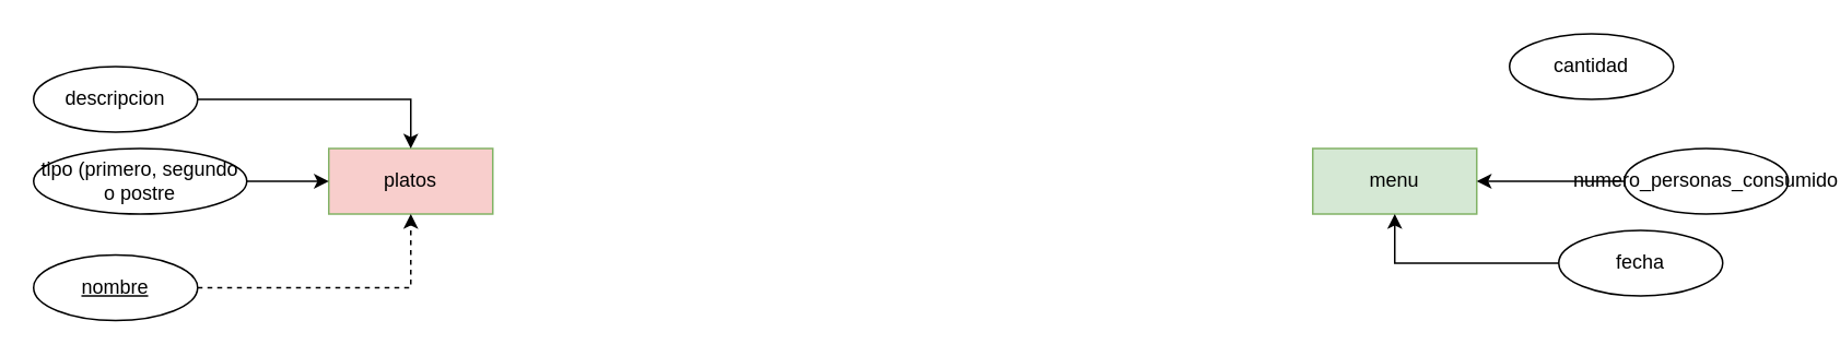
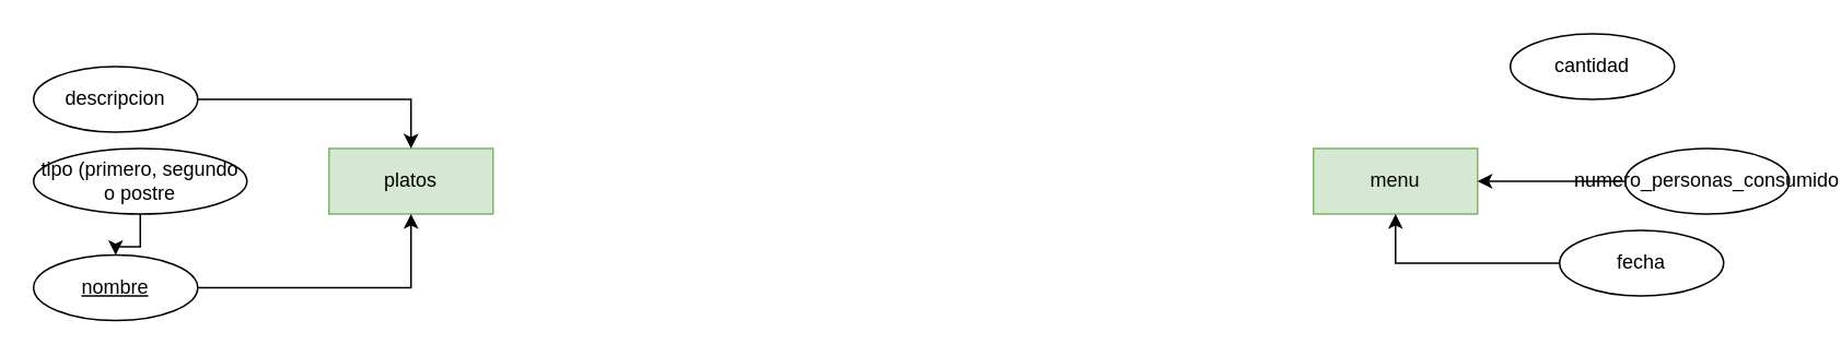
  <mxCell id="0" />
  <mxCell id="1" parent="0" />
- <mxCell id="2" value="platos" style="whiteSpace=wrap;html=1;align=center;fillColor=#f8cecc;strokeColor=#82b366;" parent="1" vertex="1"><mxGeometry x="200" y="90" width="100" height="40" as="geometry" /></mxCell>
- <mxCell id="3" style="edgeStyle=orthogonalEdgeStyle;rounded=0;orthogonalLoop=1;jettySize=auto;html=1;" parent="1" source="4" target="2" edge="1"><mxGeometry relative="1" as="geometry" /></mxCell>
+ <mxCell id="2" value="platos" style="whiteSpace=wrap;html=1;align=center;fillColor=#d5e8d4;strokeColor=#82b366;" parent="1" vertex="1"><mxGeometry x="200" y="90" width="100" height="40" as="geometry" /></mxCell>
+ <mxCell id="3" style="edgeStyle=orthogonalEdgeStyle;rounded=0;orthogonalLoop=1;jettySize=auto;html=1;" parent="1" source="4" target="6" edge="1"><mxGeometry relative="1" as="geometry" /></mxCell>
  <mxCell id="4" value="tipo (primero, segundo o postre&lt;br&gt;" style="ellipse;whiteSpace=wrap;html=1;align=center;" parent="1" vertex="1"><mxGeometry x="20" y="90" width="130" height="40" as="geometry" /></mxCell>
- <mxCell id="5" style="edgeStyle=orthogonalEdgeStyle;rounded=0;orthogonalLoop=1;jettySize=auto;html=1;dashed=1;" parent="1" source="6" target="2" edge="1"><mxGeometry relative="1" as="geometry" /></mxCell>
+ <mxCell id="5" style="edgeStyle=orthogonalEdgeStyle;rounded=0;orthogonalLoop=1;jettySize=auto;html=1;" parent="1" source="6" target="2" edge="1"><mxGeometry relative="1" as="geometry" /></mxCell>
  <mxCell id="6" value="&lt;u&gt;nombre&lt;/u&gt;" style="ellipse;whiteSpace=wrap;html=1;align=center;" parent="1" vertex="1"><mxGeometry x="20" y="155" width="100" height="40" as="geometry" /></mxCell>
  <mxCell id="7" style="edgeStyle=orthogonalEdgeStyle;rounded=0;orthogonalLoop=1;jettySize=auto;html=1;" parent="1" source="8" target="2" edge="1"><mxGeometry relative="1" as="geometry" /></mxCell>
  <mxCell id="8" value="descripcion" style="ellipse;whiteSpace=wrap;html=1;align=center;" parent="1" vertex="1"><mxGeometry x="20" y="40" width="100" height="40" as="geometry" /></mxCell>
  <mxCell id="9" style="edgeStyle=orthogonalEdgeStyle;rounded=0;orthogonalLoop=1;jettySize=auto;html=1;exitX=0.5;exitY=1;exitDx=0;exitDy=0;" parent="1" source="4" target="4" edge="1"><mxGeometry relative="1" as="geometry" /></mxCell>
  <mxCell id="10" value="menu" style="whiteSpace=wrap;html=1;align=center;fillColor=#d5e8d4;strokeColor=#82b366;" parent="1" vertex="1"><mxGeometry x="800" y="90" width="100" height="40" as="geometry" /></mxCell>
  <mxCell id="11" style="edgeStyle=orthogonalEdgeStyle;rounded=0;orthogonalLoop=1;jettySize=auto;html=1;" edge="1" parent="1" source="12" target="10"><mxGeometry relative="1" as="geometry" /></mxCell>
  <mxCell id="12" value="fecha" style="ellipse;whiteSpace=wrap;html=1;align=center;" vertex="1" parent="1"><mxGeometry x="950" y="140" width="100" height="40" as="geometry" /></mxCell>
  <mxCell id="13" style="edgeStyle=orthogonalEdgeStyle;rounded=0;orthogonalLoop=1;jettySize=auto;html=1;" edge="1" parent="1" source="14" target="10"><mxGeometry relative="1" as="geometry" /></mxCell>
  <mxCell id="14" value="numero_personas_consumido" style="ellipse;whiteSpace=wrap;html=1;align=center;" vertex="1" parent="1"><mxGeometry x="990" y="90" width="100" height="40" as="geometry" /></mxCell>
  <mxCell id="15" value="cantidad" style="ellipse;whiteSpace=wrap;html=1;align=center;" vertex="1" parent="1"><mxGeometry x="920" y="20" width="100" height="40" as="geometry" /></mxCell>
